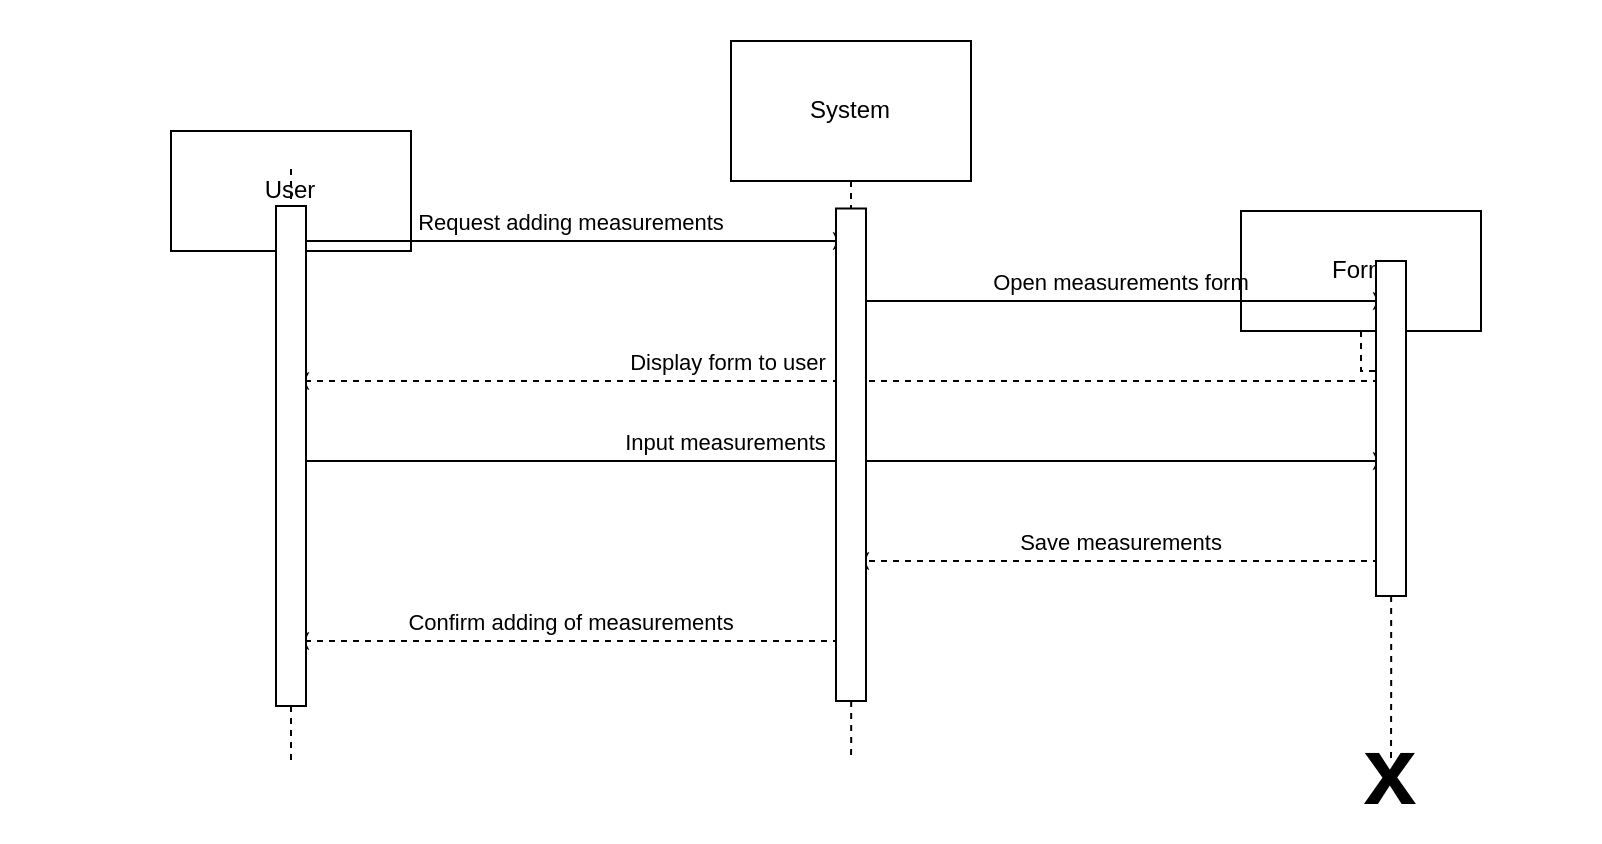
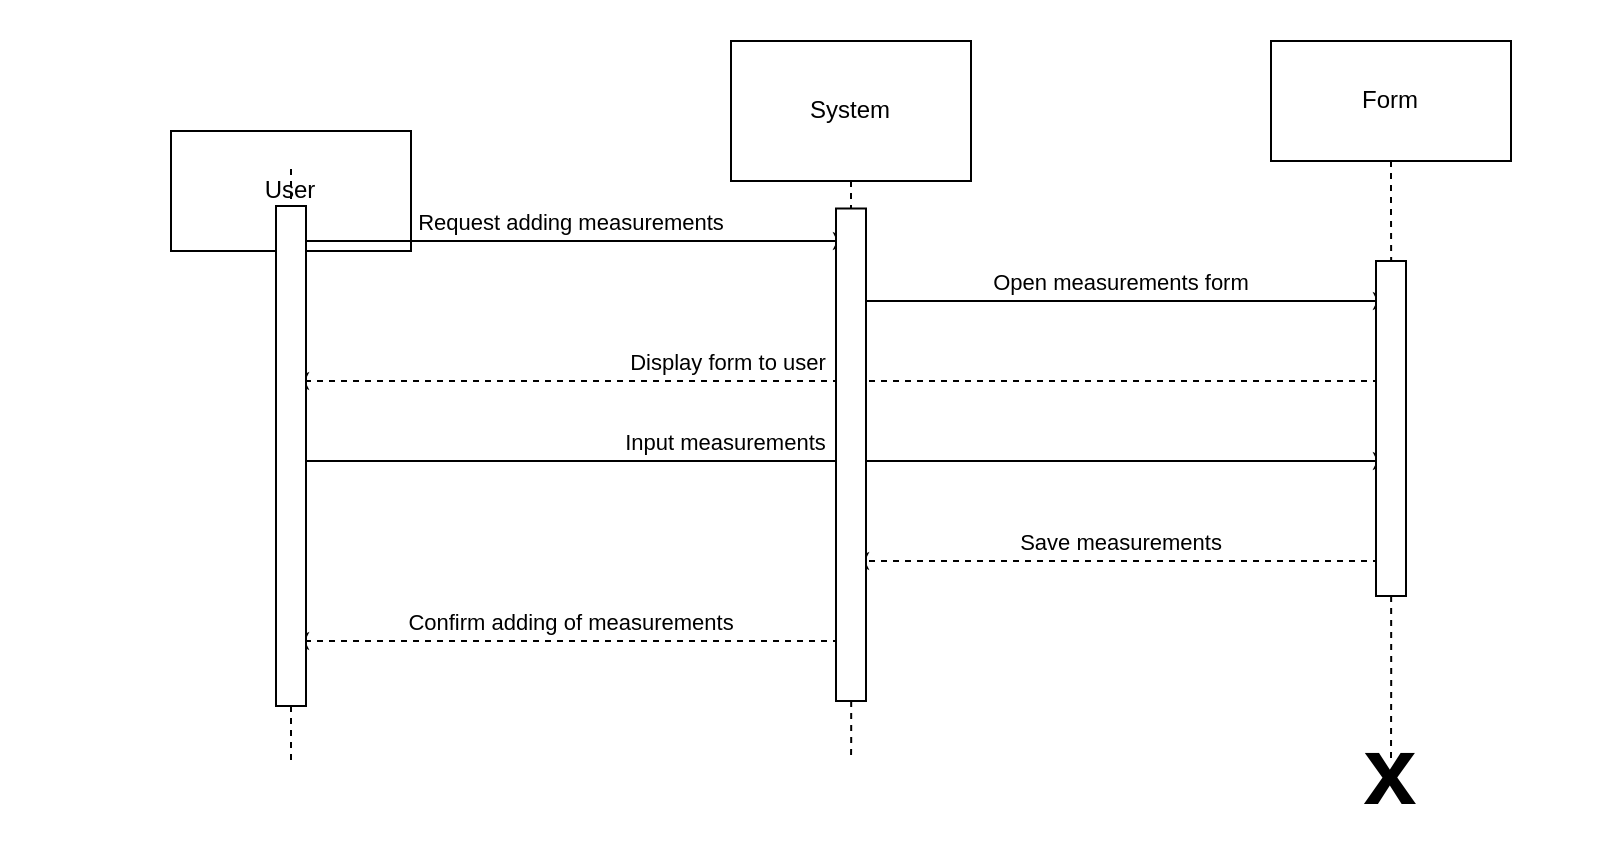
  <mxCell id="0" />
  <mxCell id="1" parent="0" />
  <mxCell id="2" style="edgeStyle=orthogonalEdgeStyle;rounded=0;orthogonalLoop=1;jettySize=auto;html=1;labelBackgroundColor=none;dashed=1;endArrow=none;endFill=0;" parent="1" source="15" edge="1"><mxGeometry relative="1" as="geometry"><mxPoint x="145" y="380" as="targetPoint" /></mxGeometry></mxCell>
  <mxCell id="3" value="User" style="rounded=0;whiteSpace=wrap;html=1;fillColor=default;" parent="1" vertex="1"><mxGeometry x="85" y="65" width="120" height="60" as="geometry" /></mxCell>
  <mxCell id="4" style="edgeStyle=orthogonalEdgeStyle;rounded=0;orthogonalLoop=1;jettySize=auto;html=1;labelBackgroundColor=none;dashed=1;endArrow=none;endFill=0;" parent="1" source="17" edge="1"><mxGeometry relative="1" as="geometry"><mxPoint x="425" y="380" as="targetPoint" /></mxGeometry></mxCell>
  <mxCell id="5" value="System" style="rounded=0;whiteSpace=wrap;html=1;fillColor=default;" parent="1" vertex="1"><mxGeometry x="365" y="20" width="120" height="70" as="geometry" /></mxCell>
  <mxCell id="6" style="edgeStyle=orthogonalEdgeStyle;rounded=0;orthogonalLoop=1;jettySize=auto;html=1;labelBackgroundColor=none;dashed=1;endArrow=none;endFill=0;" parent="1" source="19" edge="1"><mxGeometry relative="1" as="geometry"><mxPoint x="695" y="380" as="targetPoint" /></mxGeometry></mxCell>
- <mxCell id="7" value="Form" style="rounded=0;whiteSpace=wrap;html=1;fillColor=default;" parent="1" vertex="1"><mxGeometry x="620" y="105" width="120" height="60" as="geometry" /></mxCell>
+ <mxCell id="7" value="Form" style="rounded=0;whiteSpace=wrap;html=1;fillColor=default;" parent="1" vertex="1"><mxGeometry x="635" y="20" width="120" height="60" as="geometry" /></mxCell>
  <mxCell id="8" value="Request adding measurements" style="endArrow=classic;html=1;rounded=0;verticalAlign=bottom;labelBackgroundColor=none;" parent="1" edge="1"><mxGeometry width="50" height="50" relative="1" as="geometry"><mxPoint x="145" y="120" as="sourcePoint" /><mxPoint x="425" y="120" as="targetPoint" /></mxGeometry></mxCell>
  <mxCell id="9" value="Open measurements form" style="endArrow=classic;html=1;rounded=0;verticalAlign=bottom;labelBackgroundColor=none;" parent="1" edge="1"><mxGeometry width="50" height="50" relative="1" as="geometry"><mxPoint x="425" y="150" as="sourcePoint" /><mxPoint x="695" y="150" as="targetPoint" /></mxGeometry></mxCell>
  <mxCell id="10" value="Input measurements&amp;nbsp;&amp;nbsp;" style="endArrow=classic;html=1;rounded=0;verticalAlign=bottom;labelBackgroundColor=none;align=right;" parent="1" edge="1"><mxGeometry width="50" height="50" relative="1" as="geometry"><mxPoint x="145" y="230" as="sourcePoint" /><mxPoint x="695" y="230" as="targetPoint" /></mxGeometry></mxCell>
  <mxCell id="11" value="Save measurements" style="endArrow=classic;html=1;rounded=0;verticalAlign=bottom;labelBackgroundColor=none;dashed=1;" parent="1" edge="1"><mxGeometry width="50" height="50" relative="1" as="geometry"><mxPoint x="695" y="280" as="sourcePoint" /><mxPoint x="425" y="280" as="targetPoint" /></mxGeometry></mxCell>
  <mxCell id="12" value="Confirm adding of measurements" style="endArrow=classic;html=1;rounded=0;verticalAlign=bottom;labelBackgroundColor=none;dashed=1;" parent="1" edge="1"><mxGeometry width="50" height="50" relative="1" as="geometry"><mxPoint x="425" y="320" as="sourcePoint" /><mxPoint x="145" y="320" as="targetPoint" /></mxGeometry></mxCell>
  <mxCell id="13" value="Display form to user&amp;nbsp;&amp;nbsp;" style="endArrow=classic;html=1;rounded=0;verticalAlign=bottom;labelBackgroundColor=none;dashed=1;align=right;" parent="1" edge="1"><mxGeometry width="50" height="50" relative="1" as="geometry"><mxPoint x="695" y="190" as="sourcePoint" /><mxPoint x="145" y="190" as="targetPoint" /></mxGeometry></mxCell>
  <mxCell id="14" value="" style="edgeStyle=orthogonalEdgeStyle;rounded=0;orthogonalLoop=1;jettySize=auto;html=1;labelBackgroundColor=none;dashed=1;endArrow=none;endFill=0;" parent="1" source="3" target="15" edge="1"><mxGeometry relative="1" as="geometry"><mxPoint x="145" y="380" as="targetPoint" /><mxPoint x="145" y="80" as="sourcePoint" /></mxGeometry></mxCell>
  <mxCell id="15" value="" style="rounded=0;whiteSpace=wrap;html=1;rotation=-90;fillColor=default;" parent="1" vertex="1"><mxGeometry x="20" y="220" width="250" height="15" as="geometry" /></mxCell>
  <mxCell id="16" value="" style="edgeStyle=orthogonalEdgeStyle;rounded=0;orthogonalLoop=1;jettySize=auto;html=1;labelBackgroundColor=none;dashed=1;endArrow=none;endFill=0;" parent="1" source="5" target="17" edge="1"><mxGeometry relative="1" as="geometry"><mxPoint x="425" y="380" as="targetPoint" /><mxPoint x="425" y="80" as="sourcePoint" /></mxGeometry></mxCell>
  <mxCell id="17" value="" style="rounded=0;whiteSpace=wrap;html=1;rotation=-90;fillColor=default;" parent="1" vertex="1"><mxGeometry x="301.88" y="219.38" width="246.25" height="15" as="geometry" /></mxCell>
  <mxCell id="18" value="" style="edgeStyle=orthogonalEdgeStyle;rounded=0;orthogonalLoop=1;jettySize=auto;html=1;labelBackgroundColor=none;dashed=1;endArrow=none;endFill=0;" parent="1" source="7" target="19" edge="1"><mxGeometry relative="1" as="geometry"><mxPoint x="695" y="380" as="targetPoint" /><mxPoint x="695" y="80" as="sourcePoint" /></mxGeometry></mxCell>
  <mxCell id="19" value="" style="rounded=0;whiteSpace=wrap;html=1;rotation=-90;fillColor=default;" parent="1" vertex="1"><mxGeometry x="611.25" y="206.25" width="167.5" height="15" as="geometry" /></mxCell>
  <mxCell id="20" value="&lt;font style=&quot;font-size: 48px;&quot;&gt;&lt;b&gt;x&lt;/b&gt;&lt;/font&gt;" style="text;html=1;align=center;verticalAlign=middle;whiteSpace=wrap;rounded=0;" parent="1" vertex="1"><mxGeometry x="665" y="370" width="60" height="30" as="geometry" /></mxCell>
